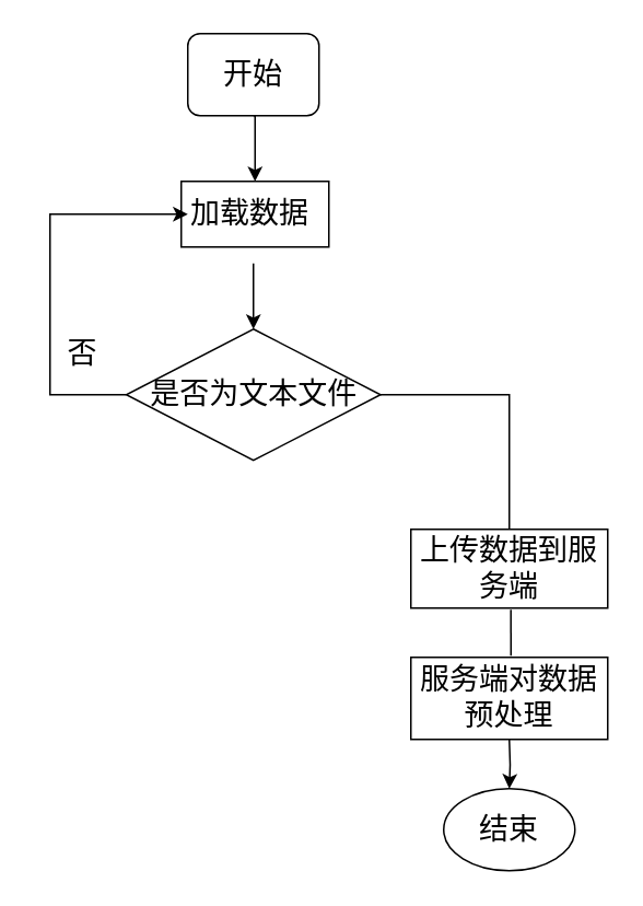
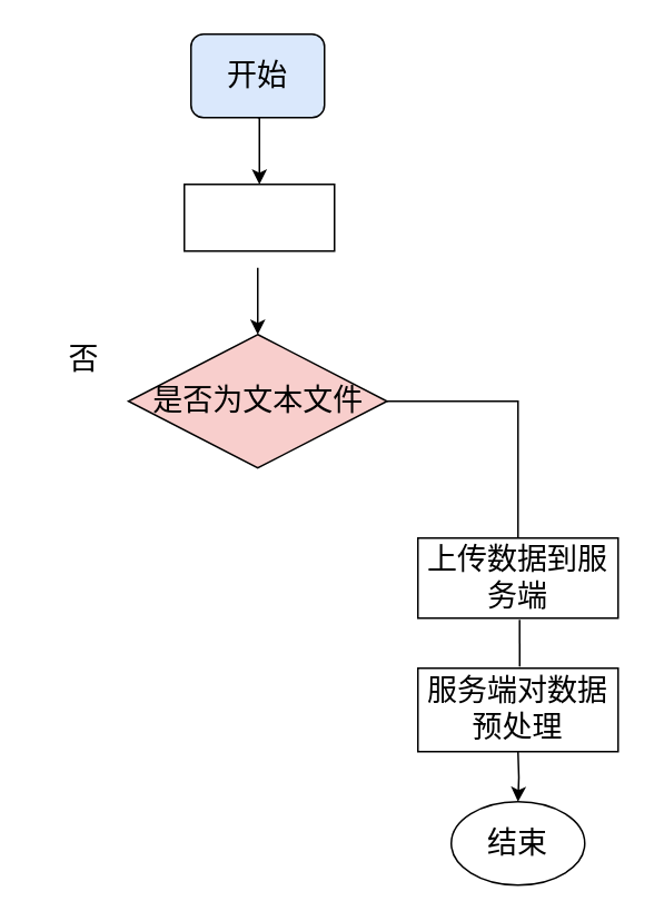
  <mxCell id="0" />
  <mxCell id="1" parent="0" />
- <mxCell id="2" value="&lt;font style=&quot;font-size: 18px&quot;&gt;开始&lt;/font&gt;" style="rounded=1;whiteSpace=wrap;html=1;" vertex="1" parent="1"><mxGeometry x="114" y="20" width="80" height="50" as="geometry" /></mxCell>
+ <mxCell id="2" value="&lt;font style=&quot;font-size: 18px&quot;&gt;开始&lt;/font&gt;" style="rounded=1;whiteSpace=wrap;html=1;fillColor=#dae8fc;" vertex="1" parent="1"><mxGeometry x="114" y="20" width="80" height="50" as="geometry" /></mxCell>
  <mxCell id="3" value="结束" style="ellipse;whiteSpace=wrap;html=1;fontSize=18;" vertex="1" parent="1"><mxGeometry x="270" y="480" width="80" height="50" as="geometry" /></mxCell>
  <mxCell id="4" value="" style="rounded=0;whiteSpace=wrap;html=1;fontSize=18;" vertex="1" parent="1"><mxGeometry x="110" y="110" width="90" height="40" as="geometry" /></mxCell>
- <mxCell id="5" value="&lt;span&gt;是否为文本文件&lt;/span&gt;" style="rhombus;whiteSpace=wrap;html=1;fontSize=18;" vertex="1" parent="1"><mxGeometry x="76.5" y="200" width="155" height="80" as="geometry" /></mxCell>
+ <mxCell id="5" value="&lt;span&gt;是否为文本文件&lt;/span&gt;" style="rhombus;whiteSpace=wrap;html=1;fontSize=18;fillColor=#f8cecc;" vertex="1" parent="1"><mxGeometry x="76.5" y="200" width="155" height="80" as="geometry" /></mxCell>
  <mxCell id="6" value="服务端对数据预处理" style="rounded=0;whiteSpace=wrap;html=1;fontSize=18;" vertex="1" parent="1"><mxGeometry x="250" y="400" width="120" height="50" as="geometry" /></mxCell>
  <mxCell id="7" value="" style="endArrow=none;html=1;rounded=0;fontSize=18;edgeStyle=orthogonalEdgeStyle;exitX=1;exitY=0.5;exitDx=0;exitDy=0;entryX=0.5;entryY=0;entryDx=0;entryDy=0;" edge="1" parent="1" source="5" target="14"><mxGeometry width="50" height="50" relative="1" as="geometry"><mxPoint x="280" y="280" as="sourcePoint" /><mxPoint x="310" y="310" as="targetPoint" /><Array as="points"><mxPoint x="310" y="240" /></Array></mxGeometry></mxCell>
- <mxCell id="8" value="" style="endArrow=classic;html=1;rounded=0;fontSize=18;edgeStyle=orthogonalEdgeStyle;exitX=0;exitY=0.5;exitDx=0;exitDy=0;entryX=0;entryY=0.5;entryDx=0;entryDy=0;" edge="1" parent="1" source="5" target="13"><mxGeometry width="50" height="50" relative="1" as="geometry"><mxPoint x="-10" y="240" as="sourcePoint" /><mxPoint x="30" y="350" as="targetPoint" /><Array as="points"><mxPoint x="30" y="240" /><mxPoint x="30" y="130" /></Array></mxGeometry></mxCell>
  <mxCell id="9" value="" style="endArrow=classic;html=1;rounded=0;fontSize=18;edgeStyle=orthogonalEdgeStyle;entryX=0.5;entryY=0;entryDx=0;entryDy=0;" edge="1" parent="1" target="5"><mxGeometry width="50" height="50" relative="1" as="geometry"><mxPoint x="154" y="160" as="sourcePoint" /><mxPoint x="200" y="110" as="targetPoint" /><Array as="points"><mxPoint x="154" y="160" /></Array></mxGeometry></mxCell>
  <mxCell id="10" value="" style="endArrow=classic;html=1;rounded=0;fontSize=18;edgeStyle=orthogonalEdgeStyle;entryX=0.5;entryY=0;entryDx=0;entryDy=0;" edge="1" parent="1" target="4"><mxGeometry width="50" height="50" relative="1" as="geometry"><mxPoint x="154" y="70" as="sourcePoint" /><mxPoint x="179" y="20" as="targetPoint" /><Array as="points"><mxPoint x="154" y="70" /></Array></mxGeometry></mxCell>
  <mxCell id="11" value="" style="endArrow=classic;html=1;rounded=0;fontSize=18;edgeStyle=orthogonalEdgeStyle;entryX=0.5;entryY=0;entryDx=0;entryDy=0;" edge="1" parent="1" target="3"><mxGeometry width="50" height="50" relative="1" as="geometry"><mxPoint x="310" y="450" as="sourcePoint" /><mxPoint x="220" y="260" as="targetPoint" /></mxGeometry></mxCell>
  <mxCell id="12" value="否" style="text;html=1;strokeColor=none;fillColor=none;align=center;verticalAlign=middle;whiteSpace=wrap;rounded=0;fontSize=18;" vertex="1" parent="1"><mxGeometry x="20" y="200" width="60" height="30" as="geometry" /></mxCell>
- <mxCell id="13" value="加载数据" style="text;html=1;strokeColor=none;fillColor=none;align=center;verticalAlign=middle;whiteSpace=wrap;rounded=0;fontSize=18;" vertex="1" parent="1"><mxGeometry x="114" y="115" width="76" height="30" as="geometry" /></mxCell>
  <mxCell id="14" value="&lt;font style=&quot;font-size: 18px&quot;&gt;上传数据到服务端&lt;/font&gt;" style="rounded=0;whiteSpace=wrap;html=1;" vertex="1" parent="1"><mxGeometry x="250" y="322" width="120" height="48" as="geometry" /></mxCell>
  <mxCell id="15" value="" style="endArrow=none;html=1;rounded=0;fontSize=18;edgeStyle=orthogonalEdgeStyle;entryX=0.508;entryY=1;entryDx=0;entryDy=0;entryPerimeter=0;" edge="1" parent="1"><mxGeometry width="50" height="50" relative="1" as="geometry"><mxPoint x="311" y="399" as="sourcePoint" /><mxPoint x="310.96" y="371" as="targetPoint" /></mxGeometry></mxCell>
